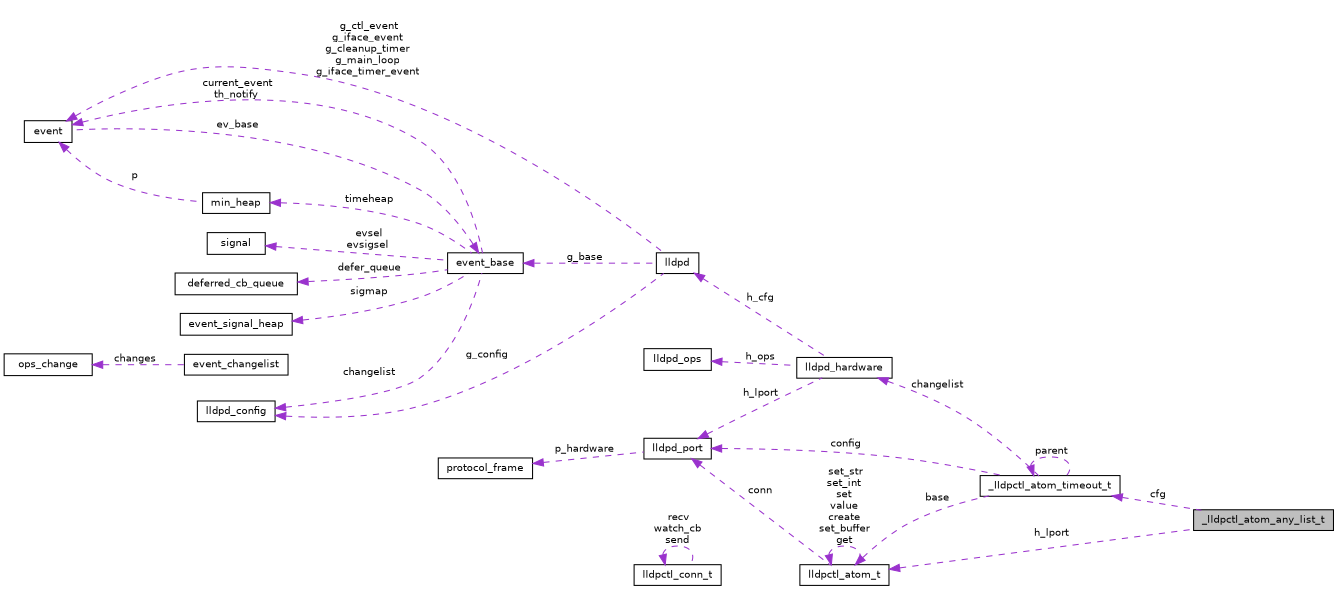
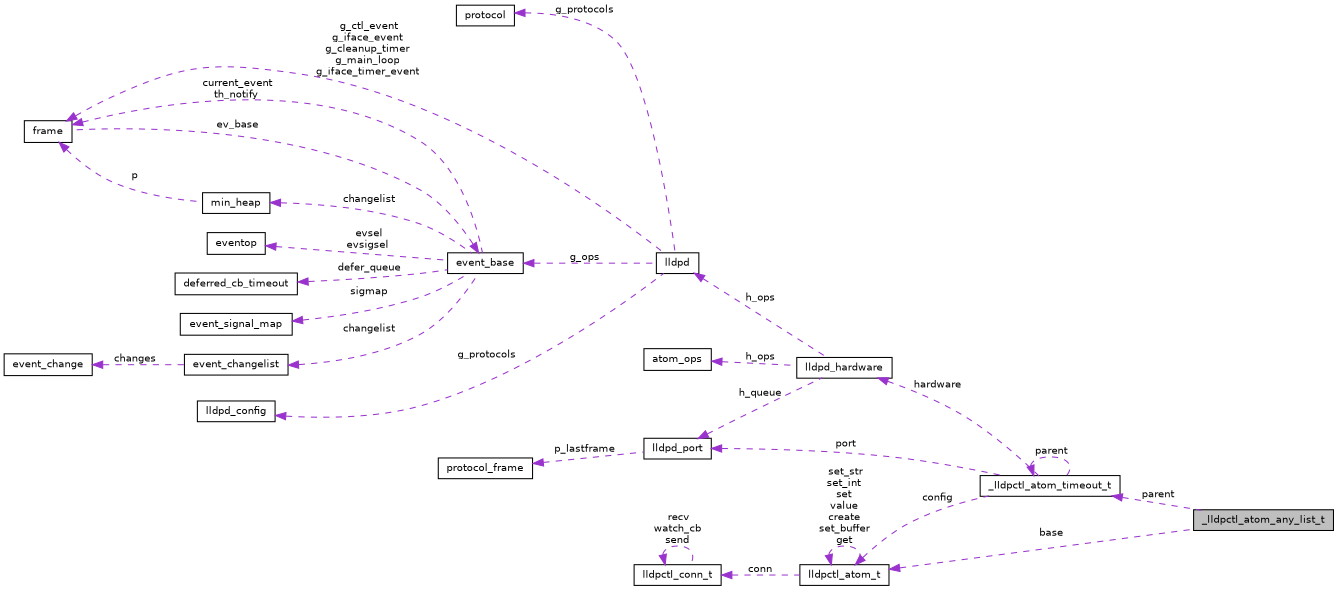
  digraph {
    rankdir=LR
    node [color=black fillcolor=white fontname=Helvetica fontsize=10 shape=record style=filled]
    edge [color=darkorchid3 dir=back fontname=Helvetica fontsize=10 labelfontname=Helvetica labelfontsize=10 style=dashed]
    n1 [fillcolor=grey75 fontcolor=black height=0.2 label=_lldpctl_atom_any_list_t width=0.4]
    n2 [height=0.2 label=_lldpctl_atom_timeout_t width=0.4]
    n3 [height=0.2 label=lldpd_hardware width=0.4]
    n4 [height=0.2 label=lldpd width=0.4]
-   n6 [height=0.2 label=event width=0.4]
+   n5 [height=0.2 label=protocol width=0.4]
+   n6 [height=0.2 label=frame width=0.4]
    n7 [height=0.2 label=event_base width=0.4]
    n8 [height=0.2 label=min_heap width=0.4]
-   n9 [height=0.2 label=signal width=0.4]
-   n10 [height=0.2 label=deferred_cb_queue width=0.4]
-   n11 [height=0.2 label=event_signal_heap width=0.4]
+   n9 [height=0.2 label=eventop width=0.4]
+   n10 [height=0.2 label=deferred_cb_timeout width=0.4]
+   n11 [height=0.2 label=event_signal_map width=0.4]
    n12 [height=0.2 label=event_changelist width=0.4]
-   n13 [height=0.2 label=ops_change width=0.4]
+   n13 [height=0.2 label=event_change width=0.4]
    n14 [height=0.2 label=lldpd_config width=0.4]
    n15 [height=0.2 label=lldpd_port width=0.4]
    n16 [height=0.2 label=protocol_frame width=0.4]
-   n17 [height=0.2 label=lldpd_ops width=0.4]
+   n17 [height=0.2 label=atom_ops width=0.4]
    n18 [height=0.2 label=lldpctl_atom_t width=0.4]
    n19 [height=0.2 label=lldpctl_conn_t width=0.4]
-   n2 -> n1 [label=" cfg"]
+   n2 -> n1 [label=" parent"]
    n2 -> n2 [label=" parent"]
-   n3 -> n2 [label=" changelist"]
-   n4 -> n3 [label=" h_cfg"]
+   n3 -> n2 [label=" hardware"]
+   n4 -> n3 [label=" h_ops"]
+   n5 -> n4 [label=" g_protocols"]
    n6 -> n4 [label=" g_ctl_event\ng_iface_event\ng_cleanup_timer\ng_main_loop\ng_iface_timer_event"]
    n6 -> n7 [label=" current_event\nth_notify"]
    n6 -> n8 [label=" p"]
-   n7 -> n4 [label=" g_base"]
+   n7 -> n4 [label=" g_ops"]
    n7 -> n6 [label=" ev_base"]
-   n8 -> n7 [label=" timeheap"]
+   n8 -> n7 [label=" changelist"]
    n9 -> n7 [label=" evsel\nevsigsel"]
    n10 -> n7 [label=" defer_queue"]
    n11 -> n7 [label=" sigmap"]
-   n14 -> n7 [label=" changelist"]
+   n12 -> n7 [label=" changelist"]
    n13 -> n12 [label=" changes"]
-   n14 -> n4 [label=" g_config"]
-   n15 -> n2 [label=" config"]
-   n15 -> n3 [label=" h_lport"]
-   n16 -> n15 [label=" p_hardware"]
+   n14 -> n4 [label=" g_protocols"]
+   n15 -> n2 [label=" port"]
+   n15 -> n3 [label=" h_queue"]
+   n16 -> n15 [label=" p_lastframe"]
    n17 -> n3 [label=" h_ops"]
-   n18 -> n1 [label=" h_lport"]
-   n18 -> n2 [label=" base"]
+   n18 -> n1 [label=" base"]
+   n18 -> n2 [label=" config"]
    n18 -> n18 [label=" set_str\nset_int\nset\nvalue\ncreate\nset_buffer\nget"]
-   n15 -> n18 [label=" conn"]
+   n19 -> n18 [label=" conn"]
    n19 -> n19 [label=" recv\nwatch_cb\nsend"]
  }
